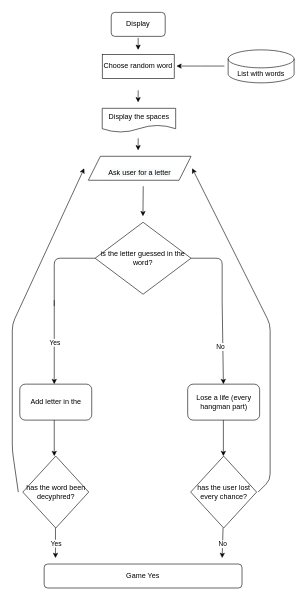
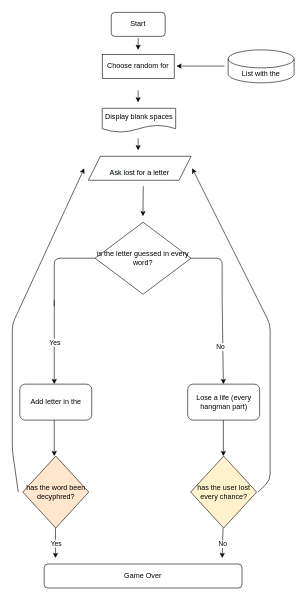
  <mxCell id="0" />
  <mxCell id="1" parent="0" />
- <mxCell id="2" value="Display" style="rounded=1;whiteSpace=wrap;html=1;" vertex="1" parent="1"><mxGeometry x="185" width="90" height="40" as="geometry" y="20" /></mxCell>
- <mxCell id="3" value="&lt;br&gt;&lt;span style=&quot;color: rgb(0 , 0 , 0) ; font-family: &amp;#34;helvetica&amp;#34; ; font-size: 12px ; font-style: normal ; font-weight: 400 ; letter-spacing: normal ; text-align: center ; text-indent: 0px ; text-transform: none ; word-spacing: 0px ; background-color: rgb(248 , 249 , 250) ; display: inline ; float: none&quot;&gt;Ask user for a&amp;nbsp;letter&lt;/span&gt;" style="shape=parallelogram;perimeter=parallelogramPerimeter;whiteSpace=wrap;html=1;fixedSize=1;" vertex="1" parent="1"><mxGeometry x="146.88" y="260" width="171.25" height="40" as="geometry" /></mxCell>
+ <mxCell id="2" value="Start" style="rounded=1;whiteSpace=wrap;html=1;" vertex="1" parent="1"><mxGeometry x="185" width="90" height="40" as="geometry" y="20" /></mxCell>
+ <mxCell id="3" value="&lt;br&gt;&lt;span style=&quot;color: rgb(0 , 0 , 0) ; font-family: &amp;#34;helvetica&amp;#34; ; font-size: 12px ; font-style: normal ; font-weight: 400 ; letter-spacing: normal ; text-align: center ; text-indent: 0px ; text-transform: none ; word-spacing: 0px ; background-color: rgb(248 , 249 , 250) ; display: inline ; float: none&quot;&gt;Ask lost for a&amp;nbsp;letter&lt;/span&gt;" style="shape=parallelogram;perimeter=parallelogramPerimeter;whiteSpace=wrap;html=1;fixedSize=1;" vertex="1" parent="1"><mxGeometry x="146.88" y="260" width="171.25" height="40" as="geometry" /></mxCell>
  <mxCell id="4" style="edgeStyle=orthogonalEdgeStyle;rounded=0;orthogonalLoop=1;jettySize=auto;html=1;exitX=1;exitY=0.5;exitDx=0;exitDy=0;" edge="1" parent="1" source="5"><mxGeometry relative="1" as="geometry"><mxPoint x="290" y="110" as="targetPoint" /></mxGeometry></mxCell>
- <mxCell id="5" value="Choose random word" style="rounded=0;whiteSpace=wrap;html=1;" vertex="1" parent="1"><mxGeometry x="170" y="90" width="120" height="40" as="geometry" /></mxCell>
- <mxCell id="6" value="List with words" style="shape=cylinder3;whiteSpace=wrap;html=1;boundedLbl=1;backgroundOutline=1;size=15;" vertex="1" parent="1"><mxGeometry x="380" y="82.5" width="110" height="55" as="geometry" /></mxCell>
- <mxCell id="7" value="Display the spaces" style="shape=document;whiteSpace=wrap;html=1;boundedLbl=1;" vertex="1" parent="1"><mxGeometry x="170" y="180" width="122.5" height="40" as="geometry" /></mxCell>
+ <mxCell id="5" value="Choose random for" style="rounded=0;whiteSpace=wrap;html=1;" vertex="1" parent="1"><mxGeometry x="170" y="90" width="120" height="40" as="geometry" /></mxCell>
+ <mxCell id="6" value="List with the" style="shape=cylinder3;whiteSpace=wrap;html=1;boundedLbl=1;backgroundOutline=1;size=15;" vertex="1" parent="1"><mxGeometry x="380" y="82.5" width="110" height="55" as="geometry" /></mxCell>
+ <mxCell id="7" value="Display blank spaces" style="shape=document;whiteSpace=wrap;html=1;boundedLbl=1;" vertex="1" parent="1"><mxGeometry x="170" y="180" width="122.5" height="40" as="geometry" /></mxCell>
  <mxCell id="8" value="" style="endArrow=classic;html=1;" edge="1" parent="1"><mxGeometry width="50" height="50" relative="1" as="geometry"><mxPoint x="373.75" y="109.5" as="sourcePoint" /><mxPoint x="293.75" y="109.5" as="targetPoint" /><Array as="points"><mxPoint x="343.75" y="109.5" /></Array></mxGeometry></mxCell>
- <mxCell id="9" value="is the letter guessed in the word?" style="rhombus;whiteSpace=wrap;html=1;" vertex="1" parent="1"><mxGeometry x="158.13" y="370" width="160" height="120" as="geometry" /></mxCell>
+ <mxCell id="9" value="is the letter guessed in every word?" style="rhombus;whiteSpace=wrap;html=1;" vertex="1" parent="1"><mxGeometry x="158.13" y="370" width="160" height="120" as="geometry" /></mxCell>
  <mxCell id="10" value="" style="endArrow=classic;html=1;" edge="1" parent="1"><mxGeometry relative="1" as="geometry"><mxPoint x="90" y="500" as="sourcePoint" /><mxPoint x="90" y="640" as="targetPoint" /></mxGeometry></mxCell>
  <mxCell id="11" value="Yes" style="edgeLabel;resizable=0;html=1;align=center;verticalAlign=middle;" connectable="0" vertex="1" parent="10"><mxGeometry relative="1" as="geometry" /></mxCell>
  <mxCell id="12" value="" style="endArrow=classic;html=1;" edge="1" parent="1" target="14"><mxGeometry relative="1" as="geometry"><mxPoint x="370" y="500" as="sourcePoint" /><mxPoint x="370" y="620" as="targetPoint" /><Array as="points" /></mxGeometry></mxCell>
  <mxCell id="13" value="No" style="edgeLabel;html=1;align=center;verticalAlign=middle;resizable=0;points=[];" vertex="1" connectable="0" parent="12"><mxGeometry x="0.096" y="-5" relative="1" as="geometry"><mxPoint as="offset" /></mxGeometry></mxCell>
  <mxCell id="14" value="Lose a life (every hangman part)" style="rounded=1;whiteSpace=wrap;html=1;" vertex="1" parent="1"><mxGeometry x="312.51" y="640" width="120" height="60" as="geometry" /></mxCell>
  <mxCell id="15" value="Add letter in the" style="rounded=1;whiteSpace=wrap;html=1;" vertex="1" parent="1"><mxGeometry x="32.51" y="640" width="120" height="60" as="geometry" /></mxCell>
  <mxCell id="16" value="" style="endArrow=none;html=1;" edge="1" parent="1"><mxGeometry width="50" height="50" relative="1" as="geometry"><mxPoint x="370" y="500" as="sourcePoint" /><mxPoint x="318.13" y="430" as="targetPoint" /><Array as="points"><mxPoint x="370" y="430" /></Array></mxGeometry></mxCell>
  <mxCell id="17" value="" style="endArrow=none;html=1;entryX=0;entryY=0.5;entryDx=0;entryDy=0;" edge="1" parent="1" target="9"><mxGeometry width="50" height="50" relative="1" as="geometry"><mxPoint x="90" y="510" as="sourcePoint" /><mxPoint x="158.13" y="440" as="targetPoint" /><Array as="points"><mxPoint x="90" y="430" /></Array></mxGeometry></mxCell>
- <mxCell id="18" value="has the word been decyphred?" style="rhombus;whiteSpace=wrap;html=1;" vertex="1" parent="1"><mxGeometry x="37.51" y="760" width="110" height="120" as="geometry" /></mxCell>
- <mxCell id="19" value="has the user lost every chance?" style="rhombus;whiteSpace=wrap;html=1;" vertex="1" parent="1"><mxGeometry x="317.51" y="760" width="110" height="120" as="geometry" /></mxCell>
+ <mxCell id="18" value="has the word been decyphred?" style="rhombus;whiteSpace=wrap;html=1;fillColor=#ffe6cc;" vertex="1" parent="1"><mxGeometry x="37.51" y="760" width="110" height="120" as="geometry" /></mxCell>
+ <mxCell id="19" value="has the user lost every chance?" style="rhombus;whiteSpace=wrap;html=1;fillColor=#fff2cc;" vertex="1" parent="1"><mxGeometry x="317.51" y="760" width="110" height="120" as="geometry" /></mxCell>
  <mxCell id="20" value="" style="endArrow=classic;html=1;" edge="1" parent="1"><mxGeometry width="50" height="50" relative="1" as="geometry"><mxPoint x="90" y="700" as="sourcePoint" /><mxPoint x="90" y="760" as="targetPoint" /></mxGeometry></mxCell>
  <mxCell id="21" value="" style="endArrow=classic;html=1;" edge="1" parent="1"><mxGeometry width="50" height="50" relative="1" as="geometry"><mxPoint x="372.01" y="700" as="sourcePoint" /><mxPoint x="372.01" y="760" as="targetPoint" /></mxGeometry></mxCell>
- <mxCell id="22" value="Game Yes&lt;br&gt;" style="rounded=1;whiteSpace=wrap;html=1;" vertex="1" parent="1"><mxGeometry x="73.13" y="940" width="330" height="40" as="geometry" /></mxCell>
+ <mxCell id="22" value="Game Over&lt;br&gt;" style="rounded=1;whiteSpace=wrap;html=1;" vertex="1" parent="1"><mxGeometry x="73.13" y="940" width="330" height="40" as="geometry" /></mxCell>
  <mxCell id="23" value="" style="endArrow=classic;html=1;" edge="1" parent="1"><mxGeometry relative="1" as="geometry"><mxPoint x="92.01" y="880" as="sourcePoint" /><mxPoint x="92.01" y="930" as="targetPoint" /><Array as="points"><mxPoint x="92.01" y="900" /></Array></mxGeometry></mxCell>
  <mxCell id="24" value="Yes" style="edgeLabel;resizable=0;html=1;align=center;verticalAlign=middle;" connectable="0" vertex="1" parent="23"><mxGeometry relative="1" as="geometry" /></mxCell>
  <mxCell id="25" value="" style="endArrow=classic;html=1;" edge="1" parent="1"><mxGeometry width="50" height="50" relative="1" as="geometry"><mxPoint x="229.96" y="150" as="sourcePoint" /><mxPoint x="229.83" y="170" as="targetPoint" /></mxGeometry></mxCell>
  <mxCell id="26" value="" style="endArrow=classic;html=1;" edge="1" parent="1"><mxGeometry width="50" height="50" relative="1" as="geometry"><mxPoint x="229.96" y="230" as="sourcePoint" /><mxPoint x="229.83" y="250" as="targetPoint" /></mxGeometry></mxCell>
  <mxCell id="27" value="" style="endArrow=classic;html=1;" edge="1" parent="1"><mxGeometry width="50" height="50" relative="1" as="geometry"><mxPoint x="229.96" y="62.5" as="sourcePoint" /><mxPoint x="229.83" y="82.5" as="targetPoint" /></mxGeometry></mxCell>
  <mxCell id="28" value="" style="endArrow=classic;html=1;" edge="1" parent="1"><mxGeometry width="50" height="50" relative="1" as="geometry"><mxPoint x="238.38" y="310" as="sourcePoint" /><mxPoint x="237.88" y="360" as="targetPoint" /></mxGeometry></mxCell>
  <mxCell id="29" value="" style="endArrow=classic;html=1;" edge="1" parent="1"><mxGeometry relative="1" as="geometry"><mxPoint x="371.51" y="880" as="sourcePoint" /><mxPoint x="370" y="930" as="targetPoint" /><Array as="points" /></mxGeometry></mxCell>
  <mxCell id="30" value="No" style="edgeLabel;html=1;align=center;verticalAlign=middle;resizable=0;points=[];" vertex="1" connectable="0" parent="29"><mxGeometry x="0.096" y="-5" relative="1" as="geometry"><mxPoint x="4.89" as="offset" /></mxGeometry></mxCell>
  <mxCell id="31" value="" style="endArrow=classic;html=1;" edge="1" parent="1"><mxGeometry width="50" height="50" relative="1" as="geometry"><mxPoint x="430" y="820" as="sourcePoint" /><mxPoint x="320" y="280" as="targetPoint" /><Array as="points"><mxPoint x="450" y="800" /><mxPoint x="450" y="750" /><mxPoint x="450" y="540" /></Array></mxGeometry></mxCell>
  <mxCell id="32" value="" style="endArrow=classic;html=1;" edge="1" parent="1"><mxGeometry width="50" height="50" relative="1" as="geometry"><mxPoint x="30" y="820" as="sourcePoint" /><mxPoint x="140" y="280" as="targetPoint" /><Array as="points"><mxPoint x="20" y="750" /><mxPoint x="20" y="540" /></Array></mxGeometry></mxCell>
